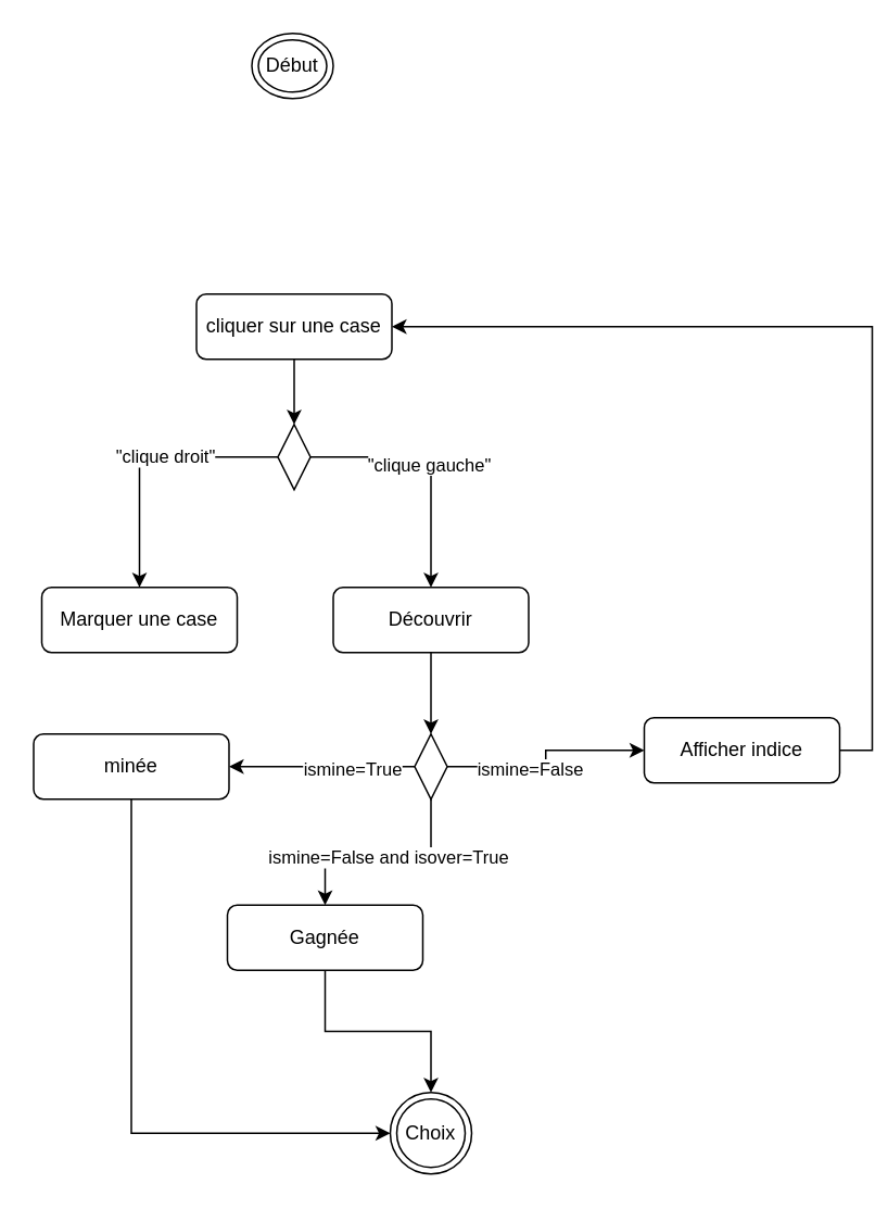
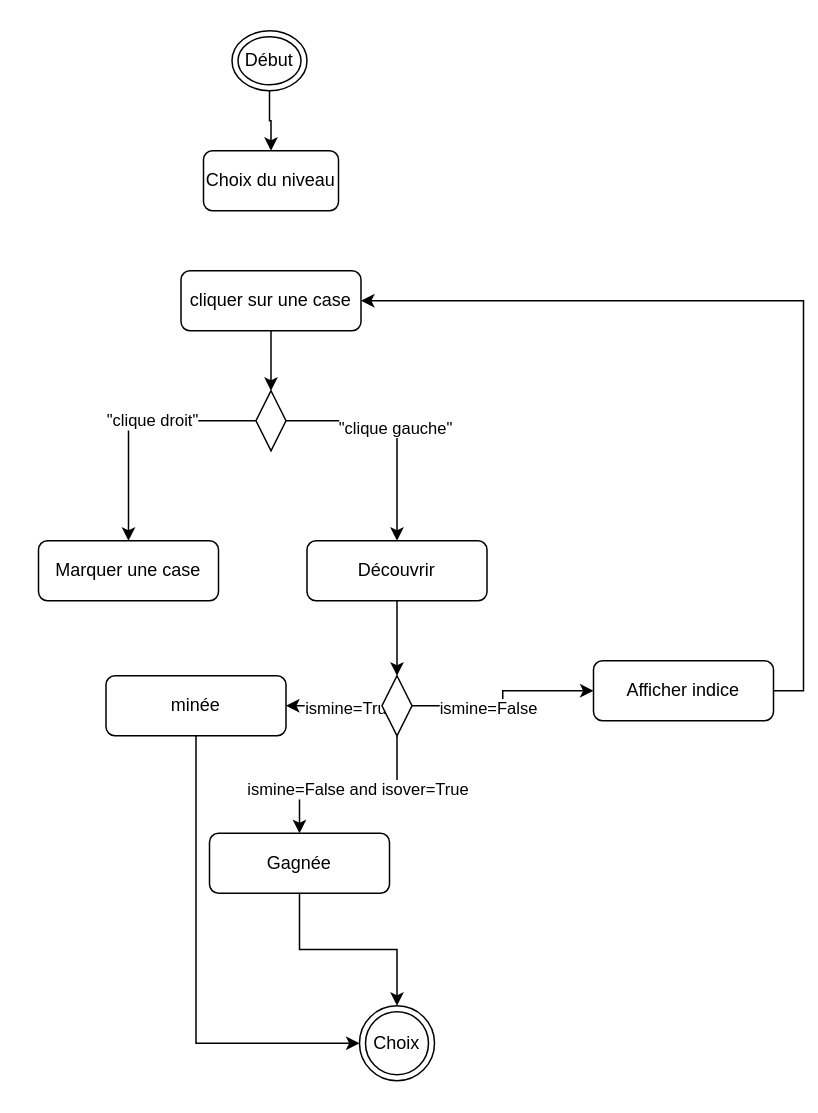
  <mxCell id="0" />
  <mxCell id="1" parent="0" />
  <mxCell id="2" style="edgeStyle=orthogonalEdgeStyle;rounded=0;orthogonalLoop=1;jettySize=auto;html=1;exitX=1;exitY=0.5;exitDx=0;exitDy=0;entryX=1;entryY=0.5;entryDx=0;entryDy=0;" edge="1" parent="1" source="3" target="15"><mxGeometry relative="1" as="geometry" /></mxCell>
  <mxCell id="3" value="Afficher indice" style="rounded=1;whiteSpace=wrap;html=1;fontSize=12;glass=0;strokeWidth=1;shadow=0;" parent="1" vertex="1"><mxGeometry x="395" y="440" width="120" height="40" as="geometry" /></mxCell>
  <mxCell id="4" value="Marquer une case" style="rounded=1;whiteSpace=wrap;html=1;fontSize=12;glass=0;strokeWidth=1;shadow=0;" parent="1" vertex="1"><mxGeometry x="25" y="360" width="120" height="40" as="geometry" /></mxCell>
  <mxCell id="5" value="Choix" style="ellipse;shape=doubleEllipse;whiteSpace=wrap;html=1;aspect=fixed;" parent="1" vertex="1"><mxGeometry x="239" y="670" width="50" height="50" as="geometry" /></mxCell>
+ <mxCell id="6" value="Choix du niveau" style="rounded=1;whiteSpace=wrap;html=1;fontSize=12;glass=0;strokeWidth=1;shadow=0;" vertex="1" parent="1"><mxGeometry x="135" y="100" width="90" height="40" as="geometry" /></mxCell>
+ <mxCell id="7" style="edgeStyle=orthogonalEdgeStyle;rounded=0;orthogonalLoop=1;jettySize=auto;html=1;exitX=0.5;exitY=1;exitDx=0;exitDy=0;entryX=0.5;entryY=0;entryDx=0;entryDy=0;" edge="1" parent="1" source="8" target="6"><mxGeometry relative="1" as="geometry" /></mxCell>
  <mxCell id="8" value="Début" style="ellipse;shape=doubleEllipse;whiteSpace=wrap;html=1;aspect=fixed;" vertex="1" parent="1"><mxGeometry x="154" y="20" width="50" height="40" as="geometry" /></mxCell>
  <mxCell id="9" style="edgeStyle=orthogonalEdgeStyle;rounded=0;orthogonalLoop=1;jettySize=auto;html=1;exitX=1;exitY=0.5;exitDx=0;exitDy=0;entryX=0.5;entryY=0;entryDx=0;entryDy=0;" edge="1" parent="1" source="13" target="17"><mxGeometry relative="1" as="geometry" /></mxCell>
  <mxCell id="10" value="&quot;clique gauche&quot;" style="edgeLabel;html=1;align=center;verticalAlign=middle;resizable=0;points=[];" vertex="1" connectable="0" parent="9"><mxGeometry x="0.013" y="-2" relative="1" as="geometry"><mxPoint as="offset" /></mxGeometry></mxCell>
  <mxCell id="11" style="edgeStyle=orthogonalEdgeStyle;rounded=0;orthogonalLoop=1;jettySize=auto;html=1;exitX=0;exitY=0.5;exitDx=0;exitDy=0;entryX=0.5;entryY=0;entryDx=0;entryDy=0;" edge="1" parent="1" source="13" target="4"><mxGeometry relative="1" as="geometry" /></mxCell>
  <mxCell id="12" value="&quot;clique droit&quot;" style="edgeLabel;html=1;align=center;verticalAlign=middle;resizable=0;points=[];" vertex="1" connectable="0" parent="11"><mxGeometry x="-0.151" y="-1" relative="1" as="geometry"><mxPoint as="offset" /></mxGeometry></mxCell>
  <mxCell id="13" value="" style="rhombus;whiteSpace=wrap;html=1;" vertex="1" parent="1"><mxGeometry x="170" y="260" width="20" height="40" as="geometry" /></mxCell>
  <mxCell id="14" style="edgeStyle=orthogonalEdgeStyle;rounded=0;orthogonalLoop=1;jettySize=auto;html=1;exitX=0.5;exitY=1;exitDx=0;exitDy=0;entryX=0.5;entryY=0;entryDx=0;entryDy=0;" edge="1" parent="1" source="15" target="13"><mxGeometry relative="1" as="geometry" /></mxCell>
  <mxCell id="15" value="cliquer sur une case" style="rounded=1;whiteSpace=wrap;html=1;fontSize=12;glass=0;strokeWidth=1;shadow=0;" vertex="1" parent="1"><mxGeometry x="120" y="180" width="120" height="40" as="geometry" /></mxCell>
  <mxCell id="16" style="edgeStyle=orthogonalEdgeStyle;rounded=0;orthogonalLoop=1;jettySize=auto;html=1;exitX=0.5;exitY=1;exitDx=0;exitDy=0;entryX=0.5;entryY=0;entryDx=0;entryDy=0;" edge="1" parent="1" source="17" target="24"><mxGeometry relative="1" as="geometry" /></mxCell>
  <mxCell id="17" value="Découvrir" style="rounded=1;whiteSpace=wrap;html=1;fontSize=12;glass=0;strokeWidth=1;shadow=0;" vertex="1" parent="1"><mxGeometry x="204" y="360" width="120" height="40" as="geometry" /></mxCell>
  <mxCell id="18" style="edgeStyle=orthogonalEdgeStyle;rounded=0;orthogonalLoop=1;jettySize=auto;html=1;exitX=0;exitY=0.5;exitDx=0;exitDy=0;entryX=1;entryY=0.5;entryDx=0;entryDy=0;" edge="1" parent="1" source="24" target="26"><mxGeometry relative="1" as="geometry" /></mxCell>
  <mxCell id="19" value="ismine=True" style="edgeLabel;html=1;align=center;verticalAlign=middle;resizable=0;points=[];" vertex="1" connectable="0" parent="18"><mxGeometry x="-0.32" y="1" relative="1" as="geometry"><mxPoint as="offset" /></mxGeometry></mxCell>
  <mxCell id="20" style="edgeStyle=orthogonalEdgeStyle;rounded=0;orthogonalLoop=1;jettySize=auto;html=1;exitX=1;exitY=0.5;exitDx=0;exitDy=0;entryX=0;entryY=0.5;entryDx=0;entryDy=0;" edge="1" parent="1" source="24" target="3"><mxGeometry relative="1" as="geometry" /></mxCell>
  <mxCell id="21" value="ismine=False" style="edgeLabel;html=1;align=center;verticalAlign=middle;resizable=0;points=[];" vertex="1" connectable="0" parent="20"><mxGeometry x="-0.235" y="-1" relative="1" as="geometry"><mxPoint as="offset" /></mxGeometry></mxCell>
  <mxCell id="22" style="edgeStyle=orthogonalEdgeStyle;rounded=0;orthogonalLoop=1;jettySize=auto;html=1;exitX=0.5;exitY=1;exitDx=0;exitDy=0;entryX=0.5;entryY=0;entryDx=0;entryDy=0;" edge="1" parent="1" source="24" target="28"><mxGeometry relative="1" as="geometry" /></mxCell>
  <mxCell id="23" value="ismine=False and isover=True" style="edgeLabel;html=1;align=center;verticalAlign=middle;resizable=0;points=[];" vertex="1" connectable="0" parent="22"><mxGeometry x="-0.092" y="3" relative="1" as="geometry"><mxPoint as="offset" /></mxGeometry></mxCell>
  <mxCell id="24" value="" style="rhombus;whiteSpace=wrap;html=1;" vertex="1" parent="1"><mxGeometry x="254" y="450" width="20" height="40" as="geometry" /></mxCell>
  <mxCell id="25" style="edgeStyle=orthogonalEdgeStyle;rounded=0;orthogonalLoop=1;jettySize=auto;html=1;exitX=0.5;exitY=1;exitDx=0;exitDy=0;entryX=0;entryY=0.5;entryDx=0;entryDy=0;" edge="1" parent="1" source="26" target="5"><mxGeometry relative="1" as="geometry" /></mxCell>
- <mxCell id="26" value="minée" style="rounded=1;whiteSpace=wrap;html=1;fontSize=12;glass=0;strokeWidth=1;shadow=0;" vertex="1" parent="1"><mxGeometry x="20" y="450" width="120" height="40" as="geometry" /></mxCell>
+ <mxCell id="26" value="minée" style="rounded=1;whiteSpace=wrap;html=1;fontSize=12;glass=0;strokeWidth=1;shadow=0;" vertex="1" parent="1"><mxGeometry x="70" y="450" width="120" height="40" as="geometry" /></mxCell>
  <mxCell id="27" style="edgeStyle=orthogonalEdgeStyle;rounded=0;orthogonalLoop=1;jettySize=auto;html=1;exitX=0.5;exitY=1;exitDx=0;exitDy=0;entryX=0.5;entryY=0;entryDx=0;entryDy=0;" edge="1" parent="1" source="28" target="5"><mxGeometry relative="1" as="geometry" /></mxCell>
  <mxCell id="28" value="Gagnée" style="rounded=1;whiteSpace=wrap;html=1;fontSize=12;glass=0;strokeWidth=1;shadow=0;" vertex="1" parent="1"><mxGeometry x="139" y="555" width="120" height="40" as="geometry" /></mxCell>
